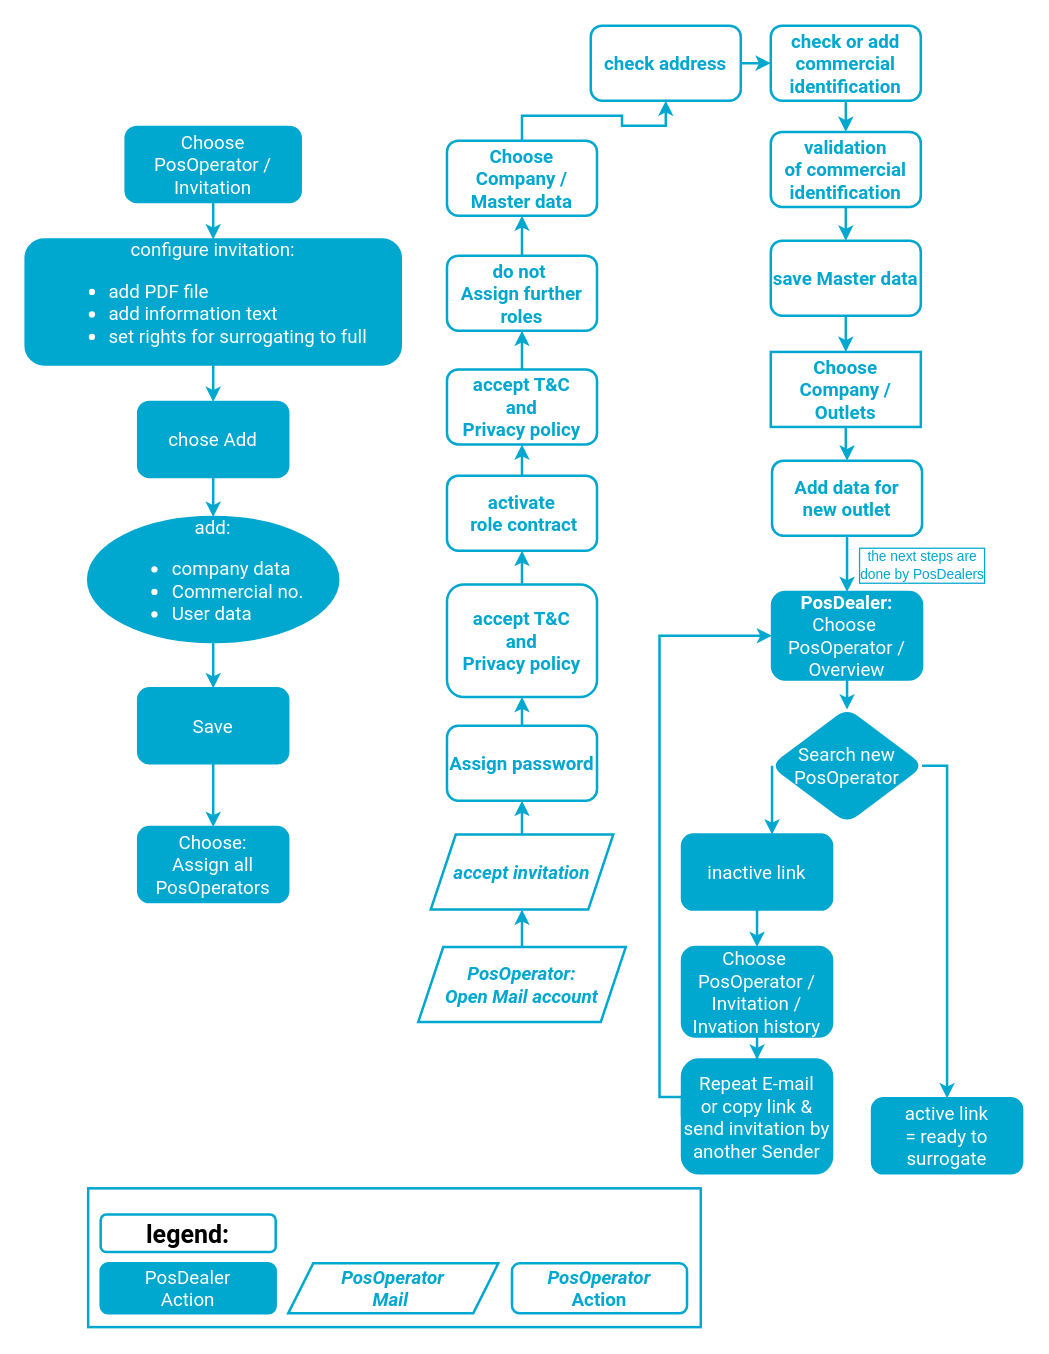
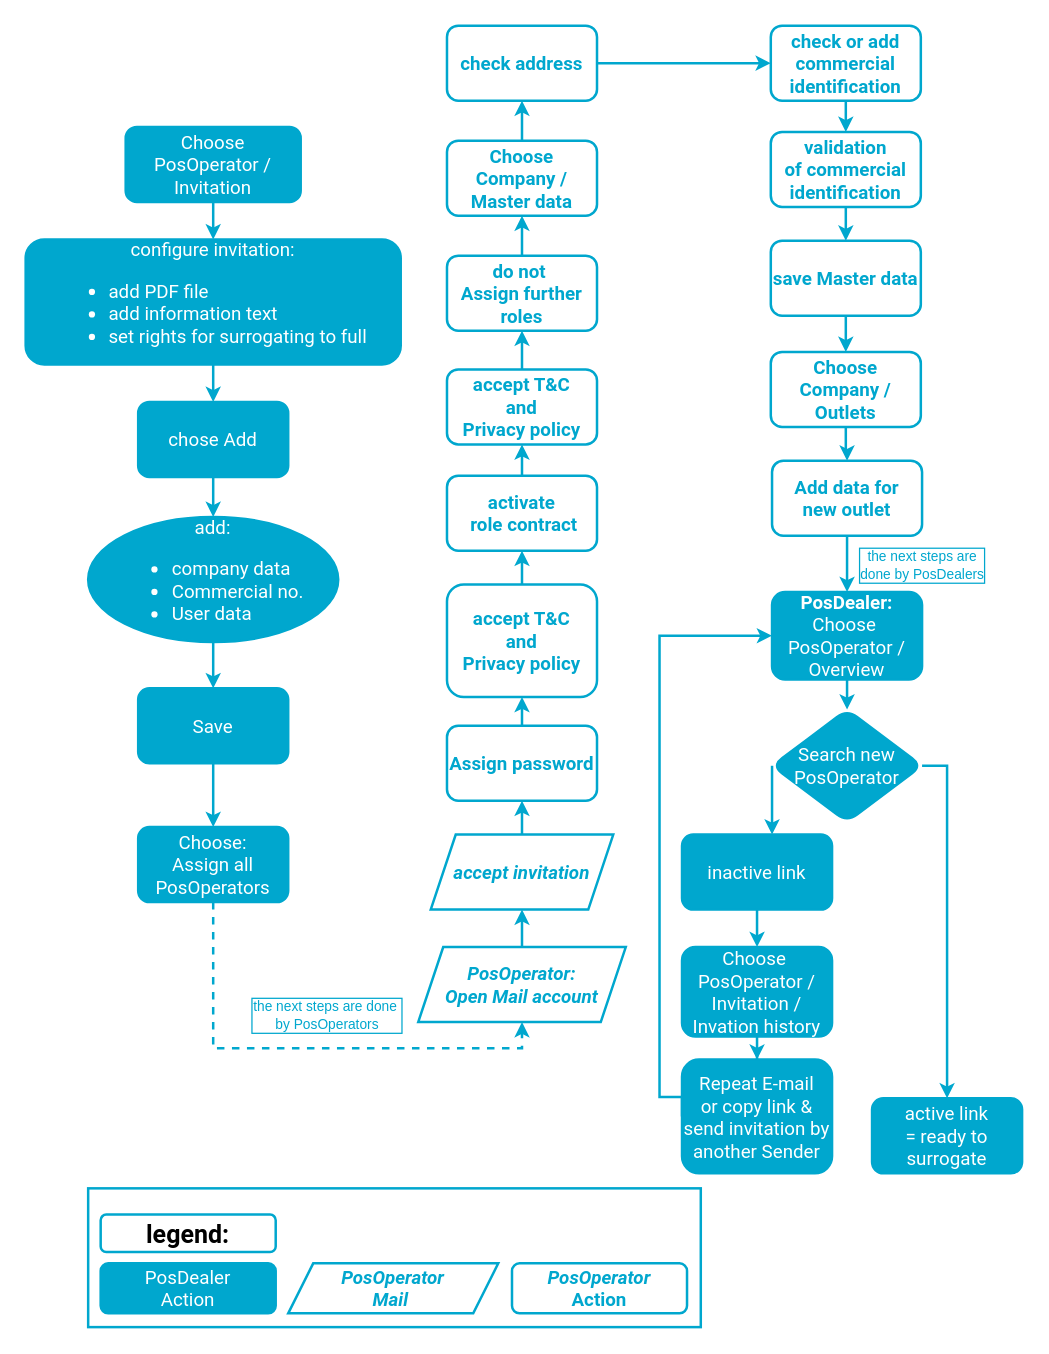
  <mxCell id="0" />
  <mxCell id="1" parent="0" />
  <mxCell id="2" value="" style="edgeStyle=orthogonalEdgeStyle;rounded=0;orthogonalLoop=1;jettySize=auto;html=1;fontColor=#00A7CE;strokeColor=#00A7CE;strokeWidth=2;" parent="1" source="3" target="5" edge="1"><mxGeometry relative="1" as="geometry" /></mxCell>
  <mxCell id="3" value="Choose&lt;br&gt;PosOperator / Invitation" style="whiteSpace=wrap;html=1;rounded=1;fontFamily=Roboto;fontSize=15;fontColor=#FFFFFF;strokeColor=#00A7CE;fillColor=#00A7CE;strokeWidth=2;" parent="1" vertex="1"><mxGeometry x="100" y="101" width="140" height="60" as="geometry" /></mxCell>
  <mxCell id="4" value="" style="edgeStyle=orthogonalEdgeStyle;rounded=0;orthogonalLoop=1;jettySize=auto;html=1;fontColor=#00A7CE;strokeColor=#00A7CE;strokeWidth=2;" parent="1" source="5" target="7" edge="1"><mxGeometry relative="1" as="geometry" /></mxCell>
  <mxCell id="5" value="configure invitation:&lt;br&gt;&lt;ul&gt;&lt;li style=&quot;text-align: left&quot;&gt;&lt;span&gt;add PDF file&lt;/span&gt;&lt;br&gt;&lt;/li&gt;&lt;li style=&quot;text-align: left&quot;&gt;add information&amp;nbsp;text&lt;/li&gt;&lt;li style=&quot;text-align: left&quot;&gt;set rights for surrogating to full&lt;/li&gt;&lt;/ul&gt;" style="whiteSpace=wrap;html=1;rounded=1;fontFamily=Roboto;fontSize=15;fontColor=#FFFFFF;strokeColor=#00A7CE;fillColor=#00A7CE;strokeWidth=2;" parent="1" vertex="1"><mxGeometry x="20" y="191" width="300" height="100" as="geometry" /></mxCell>
  <mxCell id="6" value="" style="edgeStyle=orthogonalEdgeStyle;rounded=0;orthogonalLoop=1;jettySize=auto;html=1;fontColor=#00A7CE;strokeColor=#00A7CE;strokeWidth=2;" parent="1" source="7" target="9" edge="1"><mxGeometry relative="1" as="geometry" /></mxCell>
  <mxCell id="7" value="chose Add" style="whiteSpace=wrap;html=1;rounded=1;fontFamily=Roboto;fontSize=15;fontColor=#FFFFFF;strokeColor=#00A7CE;fillColor=#00A7CE;strokeWidth=2;" parent="1" vertex="1"><mxGeometry x="110" y="321" width="120" height="60" as="geometry" /></mxCell>
  <mxCell id="8" value="" style="edgeStyle=orthogonalEdgeStyle;rounded=0;orthogonalLoop=1;jettySize=auto;html=1;fontColor=#00A7CE;strokeColor=#00A7CE;strokeWidth=2;" parent="1" source="9" target="11" edge="1"><mxGeometry relative="1" as="geometry" /></mxCell>
  <mxCell id="9" value="add:&lt;br&gt;&lt;ul&gt;&lt;li style=&quot;text-align: left&quot;&gt;company data&lt;/li&gt;&lt;li style=&quot;text-align: left&quot;&gt;Commercial no.&lt;/li&gt;&lt;li style=&quot;text-align: left&quot;&gt;User data&lt;/li&gt;&lt;/ul&gt;" style="ellipse;whiteSpace=wrap;html=1;fontFamily=Roboto;fontSize=15;fontColor=#FFFFFF;strokeColor=#00A7CE;fillColor=#00A7CE;strokeWidth=2;" parent="1" vertex="1"><mxGeometry x="70" y="413" width="200" height="100" as="geometry" /></mxCell>
  <mxCell id="10" value="" style="edgeStyle=orthogonalEdgeStyle;rounded=0;orthogonalLoop=1;jettySize=auto;html=1;fontColor=#00A7CE;strokeColor=#00A7CE;strokeWidth=2;" parent="1" source="11" target="14" edge="1"><mxGeometry relative="1" as="geometry" /></mxCell>
  <mxCell id="11" value="Save" style="whiteSpace=wrap;html=1;rounded=1;fontFamily=Roboto;fontSize=15;fontColor=#FFFFFF;strokeColor=#00A7CE;fillColor=#00A7CE;strokeWidth=2;" parent="1" vertex="1"><mxGeometry x="110" y="550" width="120" height="60" as="geometry" /></mxCell>
+ <mxCell id="12" value="" style="edgeStyle=orthogonalEdgeStyle;rounded=0;orthogonalLoop=1;jettySize=auto;html=1;fontColor=#00A7CE;strokeColor=#00A7CE;strokeWidth=2;dashed=1;" parent="1" source="14" target="16" edge="1"><mxGeometry relative="1" as="geometry"><Array as="points"><mxPoint x="170" y="838" /></Array></mxGeometry></mxCell>
+ <mxCell id="13" value="&lt;font&gt;the next steps are done&amp;nbsp;&lt;br&gt;by PosOperators&lt;/font&gt;" style="edgeLabel;html=1;align=center;verticalAlign=middle;resizable=0;points=[];labelBorderColor=#00A7CE;labelBackgroundColor=none;fontColor=#00A7CE;" parent="12" vertex="1" connectable="0"><mxGeometry x="-0.172" y="1" relative="1" as="geometry"><mxPoint x="48" y="-26" as="offset" /></mxGeometry></mxCell>
  <mxCell id="14" value="Choose:&lt;br&gt;Assign all PosOperators" style="whiteSpace=wrap;html=1;rounded=1;fontFamily=Roboto;fontSize=15;fontColor=#FFFFFF;strokeColor=#00A7CE;fillColor=#00A7CE;strokeWidth=2;" parent="1" vertex="1"><mxGeometry x="110" y="661" width="120" height="60" as="geometry" /></mxCell>
  <mxCell id="15" value="" style="edgeStyle=orthogonalEdgeStyle;rounded=0;orthogonalLoop=1;jettySize=auto;html=1;fontFamily=Roboto;fontSize=24;fontColor=#00A7CE;strokeColor=#00A7CE;strokeWidth=2;" parent="1" source="16" target="18" edge="1"><mxGeometry relative="1" as="geometry" /></mxCell>
  <mxCell id="16" value="PosOperator:&lt;br&gt;Open Mail account" style="shape=parallelogram;perimeter=parallelogramPerimeter;whiteSpace=wrap;html=1;fixedSize=1;labelBackgroundColor=#;fontFamily=Roboto;fontSize=15;fontColor=#00A7CE;strokeColor=#00A7CE;fillColor=none;fontStyle=3;strokeWidth=2;" parent="1" vertex="1"><mxGeometry x="334" y="757" width="166" height="60" as="geometry" /></mxCell>
  <mxCell id="17" value="" style="edgeStyle=orthogonalEdgeStyle;rounded=0;orthogonalLoop=1;jettySize=auto;html=1;fontFamily=Roboto;fontSize=24;fontColor=#00A7CE;strokeColor=#00A7CE;strokeWidth=2;exitX=0.5;exitY=0;exitDx=0;exitDy=0;" parent="1" source="18" target="20" edge="1"><mxGeometry relative="1" as="geometry"><mxPoint x="416" y="697" as="sourcePoint" /></mxGeometry></mxCell>
  <mxCell id="18" value="accept invitation" style="shape=parallelogram;perimeter=parallelogramPerimeter;whiteSpace=wrap;html=1;fixedSize=1;labelBackgroundColor=#;fontFamily=Roboto;fontSize=15;fontColor=#00A7CE;strokeColor=#00A7CE;fillColor=none;fontStyle=3;strokeWidth=2;" parent="1" vertex="1"><mxGeometry x="344" y="667" width="146" height="60" as="geometry" /></mxCell>
  <mxCell id="19" value="" style="edgeStyle=orthogonalEdgeStyle;rounded=0;orthogonalLoop=1;jettySize=auto;html=1;fontFamily=Roboto;fontSize=24;fontColor=#00A7CE;strokeColor=#00A7CE;strokeWidth=2;" parent="1" source="20" target="22" edge="1"><mxGeometry relative="1" as="geometry" /></mxCell>
  <mxCell id="20" value="Assign password" style="whiteSpace=wrap;html=1;rounded=1;fontFamily=Roboto;fontSize=15;fontColor=#00A7CE;fontStyle=1;strokeColor=#00A7CE;strokeWidth=2;" parent="1" vertex="1"><mxGeometry x="357" y="580" width="120" height="60" as="geometry" /></mxCell>
  <mxCell id="21" value="" style="edgeStyle=orthogonalEdgeStyle;rounded=0;orthogonalLoop=1;jettySize=auto;html=1;strokeColor=#00A7CE;strokeWidth=2;" parent="1" source="22" target="28" edge="1"><mxGeometry relative="1" as="geometry" /></mxCell>
  <mxCell id="22" value="accept T&amp;amp;C&lt;br&gt;and &lt;br&gt;Privacy policy" style="whiteSpace=wrap;html=1;rounded=1;fontFamily=Roboto;fontSize=15;fontColor=#00A7CE;fontStyle=1;strokeColor=#00A7CE;strokeWidth=2;" parent="1" vertex="1"><mxGeometry x="357" y="467" width="120" height="90" as="geometry" /></mxCell>
  <mxCell id="23" value="" style="edgeStyle=orthogonalEdgeStyle;rounded=0;orthogonalLoop=1;jettySize=auto;html=1;fontColor=#00A7CE;strokeColor=#00A7CE;strokeWidth=2;" parent="1" source="24" target="34" edge="1"><mxGeometry relative="1" as="geometry" /></mxCell>
  <mxCell id="24" value="Choose Company / Master data" style="whiteSpace=wrap;html=1;rounded=1;fontFamily=Roboto;fontSize=15;fontColor=#00A7CE;fontStyle=1;strokeColor=#00A7CE;strokeWidth=2;" parent="1" vertex="1"><mxGeometry x="357" y="112" width="120" height="60" as="geometry" /></mxCell>
  <mxCell id="25" value="" style="edgeStyle=orthogonalEdgeStyle;rounded=0;orthogonalLoop=1;jettySize=auto;html=1;fontColor=#00A7CE;strokeColor=#00A7CE;strokeWidth=2;entryX=0.5;entryY=0;entryDx=0;entryDy=0;" parent="1" source="26" target="44" edge="1"><mxGeometry relative="1" as="geometry"><mxPoint x="605" y="54" as="targetPoint" /></mxGeometry></mxCell>
  <mxCell id="26" value="check or add commercial identification" style="whiteSpace=wrap;html=1;rounded=1;fontFamily=Roboto;fontSize=15;fontColor=#00A7CE;fontStyle=1;strokeColor=#00A7CE;strokeWidth=2;" parent="1" vertex="1"><mxGeometry x="616" y="20" width="120" height="60" as="geometry" /></mxCell>
  <mxCell id="27" value="" style="edgeStyle=orthogonalEdgeStyle;rounded=0;orthogonalLoop=1;jettySize=auto;html=1;fontColor=#00A7CE;strokeColor=#00A7CE;strokeWidth=2;" parent="1" source="28" target="30" edge="1"><mxGeometry relative="1" as="geometry" /></mxCell>
  <mxCell id="28" value="activate&lt;br&gt;&amp;nbsp;role contract" style="whiteSpace=wrap;html=1;rounded=1;fontFamily=Roboto;fontSize=15;fontColor=#00A7CE;fontStyle=1;strokeColor=#00A7CE;strokeWidth=2;" parent="1" vertex="1"><mxGeometry x="357" y="380" width="120" height="60" as="geometry" /></mxCell>
  <mxCell id="29" value="" style="edgeStyle=orthogonalEdgeStyle;rounded=0;orthogonalLoop=1;jettySize=auto;html=1;fontColor=#00A7CE;strokeColor=#00A7CE;strokeWidth=2;" parent="1" source="30" target="32" edge="1"><mxGeometry relative="1" as="geometry" /></mxCell>
  <mxCell id="30" value="&lt;span&gt;accept T&amp;amp;C&lt;/span&gt;&lt;br&gt;&lt;span&gt;and &lt;br&gt;Privacy policy&lt;/span&gt;" style="whiteSpace=wrap;html=1;rounded=1;fontFamily=Roboto;fontSize=15;fontColor=#00A7CE;fontStyle=1;strokeColor=#00A7CE;strokeWidth=2;" parent="1" vertex="1"><mxGeometry x="357" y="295" width="120" height="60" as="geometry" /></mxCell>
  <mxCell id="31" value="" style="edgeStyle=orthogonalEdgeStyle;rounded=0;orthogonalLoop=1;jettySize=auto;html=1;fontColor=#00A7CE;strokeColor=#00A7CE;strokeWidth=2;" parent="1" source="32" target="24" edge="1"><mxGeometry relative="1" as="geometry" /></mxCell>
  <mxCell id="32" value="&lt;h4&gt;do not&amp;nbsp;&lt;br&gt;Assign further roles&lt;/h4&gt;" style="whiteSpace=wrap;html=1;rounded=1;fontFamily=Roboto;fontSize=15;fontColor=#00A7CE;fontStyle=1;strokeColor=#00A7CE;strokeWidth=2;" parent="1" vertex="1"><mxGeometry x="357" y="204" width="120" height="60" as="geometry" /></mxCell>
  <mxCell id="33" value="" style="edgeStyle=orthogonalEdgeStyle;rounded=0;orthogonalLoop=1;jettySize=auto;html=1;fontColor=#00A7CE;strokeColor=#00A7CE;strokeWidth=2;" parent="1" source="34" target="26" edge="1"><mxGeometry relative="1" as="geometry" /></mxCell>
- <mxCell id="34" value="check address" style="whiteSpace=wrap;html=1;rounded=1;fontFamily=Roboto;fontSize=15;fontColor=#00A7CE;fontStyle=1;strokeColor=#00A7CE;strokeWidth=2;" parent="1" vertex="1"><mxGeometry x="472" y="20" width="120" height="60" as="geometry" /></mxCell>
+ <mxCell id="34" value="check address" style="whiteSpace=wrap;html=1;rounded=1;fontFamily=Roboto;fontSize=15;fontColor=#00A7CE;fontStyle=1;strokeColor=#00A7CE;strokeWidth=2;" parent="1" vertex="1"><mxGeometry x="357" y="20" width="120" height="60" as="geometry" /></mxCell>
  <mxCell id="35" value="" style="group" parent="1" vertex="1" connectable="0"><mxGeometry x="70" y="950" width="490" height="111" as="geometry" /></mxCell>
  <mxCell id="36" value="" style="rounded=0;whiteSpace=wrap;html=1;fillColor=none;strokeWidth=2;strokeColor=#00A7CE;" parent="35" vertex="1"><mxGeometry width="490" height="111" as="geometry" /></mxCell>
  <mxCell id="37" value="&lt;span style=&quot;font-size: 15px&quot;&gt;PosDealer&lt;br&gt;Action&lt;/span&gt;" style="whiteSpace=wrap;html=1;rounded=1;fontFamily=Roboto;fontSize=15;fontColor=#FFFFFF;strokeColor=#00A7CE;fillColor=#00A7CE;strokeWidth=2;" parent="35" vertex="1"><mxGeometry x="10" y="60" width="140" height="40" as="geometry" /></mxCell>
  <mxCell id="38" value="&lt;i&gt;PosOperator&lt;br&gt;&lt;/i&gt;Action" style="whiteSpace=wrap;html=1;rounded=1;fontFamily=Roboto;fontStyle=1;fontSize=15;fontColor=#00A7CE;strokeColor=#00A7CE;strokeWidth=2;" parent="35" vertex="1"><mxGeometry x="339" y="60" width="140" height="40" as="geometry" /></mxCell>
  <mxCell id="39" value="&lt;font style=&quot;font-size: 20px&quot;&gt;legend:&lt;/font&gt;" style="whiteSpace=wrap;html=1;rounded=1;fontFamily=Roboto;fontStyle=1;fontSize=15;strokeWidth=2;strokeColor=#00A7CE;" parent="35" vertex="1"><mxGeometry x="10" y="21" width="140" height="30" as="geometry" /></mxCell>
  <mxCell id="40" value="PosOperator&lt;br&gt;Mail&amp;nbsp;" style="shape=parallelogram;perimeter=parallelogramPerimeter;whiteSpace=wrap;html=1;fixedSize=1;labelBackgroundColor=#;fontFamily=Roboto;fontSize=15;fontColor=#00A7CE;strokeColor=#00A7CE;fillColor=none;fontStyle=3;strokeWidth=2;" parent="35" vertex="1"><mxGeometry x="160" y="60" width="168" height="40" as="geometry" /></mxCell>
  <mxCell id="41" value="" style="edgeStyle=orthogonalEdgeStyle;rounded=0;orthogonalLoop=1;jettySize=auto;html=1;strokeColor=#00A7CE;strokeWidth=2;" parent="1" source="42" target="58" edge="1"><mxGeometry relative="1" as="geometry" /></mxCell>
  <mxCell id="42" value="save Master data" style="whiteSpace=wrap;html=1;rounded=1;fontFamily=Roboto;fontSize=15;fontColor=#00A7CE;fontStyle=1;strokeColor=#00A7CE;strokeWidth=2;" parent="1" vertex="1"><mxGeometry x="616" y="192" width="120" height="60" as="geometry" /></mxCell>
  <mxCell id="43" value="" style="edgeStyle=orthogonalEdgeStyle;rounded=0;orthogonalLoop=1;jettySize=auto;html=1;fontColor=#00A7CE;strokeColor=#00A7CE;strokeWidth=2;entryX=0.5;entryY=0;entryDx=0;entryDy=0;" parent="1" source="44" target="42" edge="1"><mxGeometry relative="1" as="geometry"><mxPoint x="686" y="290" as="targetPoint" /></mxGeometry></mxCell>
  <mxCell id="44" value="validation&lt;br&gt;of commercial identification" style="whiteSpace=wrap;html=1;rounded=1;fontFamily=Roboto;fontSize=15;fontColor=#00A7CE;fontStyle=1;strokeColor=#00A7CE;strokeWidth=2;" parent="1" vertex="1"><mxGeometry x="616" y="105" width="120" height="60" as="geometry" /></mxCell>
  <mxCell id="45" value="" style="edgeStyle=orthogonalEdgeStyle;rounded=0;orthogonalLoop=1;jettySize=auto;html=1;fontColor=#00A7CE;strokeColor=#00A7CE;strokeWidth=2;" parent="1" source="46" target="49" edge="1"><mxGeometry relative="1" as="geometry" /></mxCell>
  <mxCell id="46" value="&lt;span style=&quot;font-weight: 700&quot;&gt;PosDealer:&lt;br&gt;&lt;/span&gt;Choose&amp;nbsp;&lt;br&gt;PosOperator / Overview" style="whiteSpace=wrap;html=1;rounded=1;fontFamily=Roboto;fontSize=15;fontColor=#FFFFFF;strokeColor=#00A7CE;fillColor=#00A7CE;strokeWidth=2;" parent="1" vertex="1"><mxGeometry x="617" y="473" width="120" height="70" as="geometry" /></mxCell>
  <mxCell id="47" value="" style="edgeStyle=orthogonalEdgeStyle;rounded=0;orthogonalLoop=1;jettySize=auto;html=1;fontColor=#00A7CE;strokeColor=#00A7CE;strokeWidth=2;startArrow=none;exitX=0;exitY=0.5;exitDx=0;exitDy=0;" parent="1" source="49" target="51" edge="1"><mxGeometry relative="1" as="geometry"><mxPoint x="677" y="658" as="sourcePoint" /><Array as="points"><mxPoint x="617" y="698" /></Array></mxGeometry></mxCell>
  <mxCell id="48" style="edgeStyle=orthogonalEdgeStyle;rounded=0;orthogonalLoop=1;jettySize=auto;html=1;exitX=1;exitY=0.5;exitDx=0;exitDy=0;entryX=0.5;entryY=0;entryDx=0;entryDy=0;fontColor=#00A7CE;strokeColor=#00A7CE;strokeWidth=2;" parent="1" source="49" target="56" edge="1"><mxGeometry relative="1" as="geometry"><mxPoint x="763" y="895.66" as="targetPoint" /></mxGeometry></mxCell>
  <mxCell id="49" value="Search new PosOperator" style="rhombus;whiteSpace=wrap;html=1;rounded=1;fontFamily=Roboto;fontSize=15;fontColor=#FFFFFF;strokeColor=#00A7CE;fillColor=#00A7CE;strokeWidth=2;" parent="1" vertex="1"><mxGeometry x="617" y="567" width="120" height="90" as="geometry" /></mxCell>
  <mxCell id="50" value="" style="edgeStyle=orthogonalEdgeStyle;rounded=0;orthogonalLoop=1;jettySize=auto;html=1;fontColor=#00A7CE;strokeColor=#00A7CE;strokeWidth=2;" parent="1" source="51" target="53" edge="1"><mxGeometry relative="1" as="geometry" /></mxCell>
  <mxCell id="51" value="inactive link" style="whiteSpace=wrap;html=1;rounded=1;fontFamily=Roboto;fontSize=15;fontColor=#FFFFFF;strokeColor=#00A7CE;fillColor=#00A7CE;strokeWidth=2;" parent="1" vertex="1"><mxGeometry x="545" y="667" width="120" height="60" as="geometry" /></mxCell>
  <mxCell id="52" value="" style="edgeStyle=orthogonalEdgeStyle;rounded=0;orthogonalLoop=1;jettySize=auto;html=1;fontColor=#00A7CE;strokeColor=#00A7CE;strokeWidth=2;" parent="1" source="53" target="55" edge="1"><mxGeometry relative="1" as="geometry" /></mxCell>
  <mxCell id="53" value="Choose&amp;nbsp;&lt;br&gt;PosOperator / Invitation / Invation history" style="whiteSpace=wrap;html=1;rounded=1;fontFamily=Roboto;fontSize=15;fontColor=#FFFFFF;strokeColor=#00A7CE;fillColor=#00A7CE;strokeWidth=2;" parent="1" vertex="1"><mxGeometry x="545" y="757" width="120" height="71.5" as="geometry" /></mxCell>
  <mxCell id="54" value="" style="edgeStyle=orthogonalEdgeStyle;rounded=0;orthogonalLoop=1;jettySize=auto;html=1;fontColor=#00A7CE;strokeColor=#00A7CE;strokeWidth=2;exitX=0;exitY=0.5;exitDx=0;exitDy=0;entryX=0;entryY=0.5;entryDx=0;entryDy=0;" parent="1" source="55" target="46" edge="1"><mxGeometry relative="1" as="geometry"><mxPoint x="617" y="473" as="targetPoint" /><Array as="points"><mxPoint x="545" y="877" /><mxPoint x="527" y="877" /><mxPoint x="527" y="508" /></Array></mxGeometry></mxCell>
  <mxCell id="55" value="Repeat E-mail&lt;br&gt;or copy link &amp;amp; send invitation by another Sender" style="whiteSpace=wrap;html=1;rounded=1;fontFamily=Roboto;fontSize=15;fontColor=#FFFFFF;strokeColor=#00A7CE;fillColor=#00A7CE;strokeWidth=2;" parent="1" vertex="1"><mxGeometry x="545" y="847" width="120" height="91" as="geometry" /></mxCell>
  <mxCell id="56" value="active link&lt;br&gt;= ready to surrogate" style="whiteSpace=wrap;html=1;rounded=1;fontFamily=Roboto;fontSize=15;fontColor=#FFFFFF;strokeColor=#00A7CE;fillColor=#00A7CE;strokeWidth=2;" parent="1" vertex="1"><mxGeometry x="697" y="878" width="120" height="60" as="geometry" /></mxCell>
  <mxCell id="57" value="" style="edgeStyle=orthogonalEdgeStyle;rounded=0;orthogonalLoop=1;jettySize=auto;html=1;strokeColor=#00A7CE;strokeWidth=2;" parent="1" source="58" target="61" edge="1"><mxGeometry relative="1" as="geometry" /></mxCell>
- <mxCell id="58" value="Choose Company / Outlets" style="whiteSpace=wrap;html=1;fontFamily=Roboto;fontSize=15;fontColor=#00A7CE;fontStyle=1;strokeColor=#00A7CE;strokeWidth=2;rounded=0;" parent="1" vertex="1"><mxGeometry x="616" y="281" width="120" height="60" as="geometry" /></mxCell>
+ <mxCell id="58" value="Choose Company / Outlets" style="whiteSpace=wrap;html=1;rounded=1;fontFamily=Roboto;fontSize=15;fontColor=#00A7CE;fontStyle=1;strokeColor=#00A7CE;strokeWidth=2;" parent="1" vertex="1"><mxGeometry x="616" y="281" width="120" height="60" as="geometry" /></mxCell>
  <mxCell id="59" value="" style="edgeStyle=orthogonalEdgeStyle;rounded=0;orthogonalLoop=1;jettySize=auto;html=1;strokeColor=#00A7CE;strokeWidth=2;dashed=0;entryX=0.5;entryY=0;entryDx=0;entryDy=0;exitX=0.5;exitY=1;exitDx=0;exitDy=0;" parent="1" source="61" target="46" edge="1"><mxGeometry relative="1" as="geometry"><mxPoint x="674" y="345" as="sourcePoint" /><mxPoint x="737" y="411" as="targetPoint" /></mxGeometry></mxCell>
  <mxCell id="60" value="the next steps are &lt;br&gt;done by PosDealers" style="edgeLabel;html=1;align=center;verticalAlign=middle;resizable=0;points=[];fontColor=#00A7CE;labelBorderColor=#00A7CE;labelBackgroundColor=none;" parent="59" vertex="1" connectable="0"><mxGeometry x="-0.283" relative="1" as="geometry"><mxPoint x="59" y="7" as="offset" /></mxGeometry></mxCell>
  <mxCell id="61" value="Add data for&lt;br&gt;new outlet" style="whiteSpace=wrap;html=1;rounded=1;fontFamily=Roboto;fontSize=15;fontColor=#00A7CE;fontStyle=1;strokeColor=#00A7CE;strokeWidth=2;" parent="1" vertex="1"><mxGeometry x="617" y="368" width="120" height="60" as="geometry" /></mxCell>
